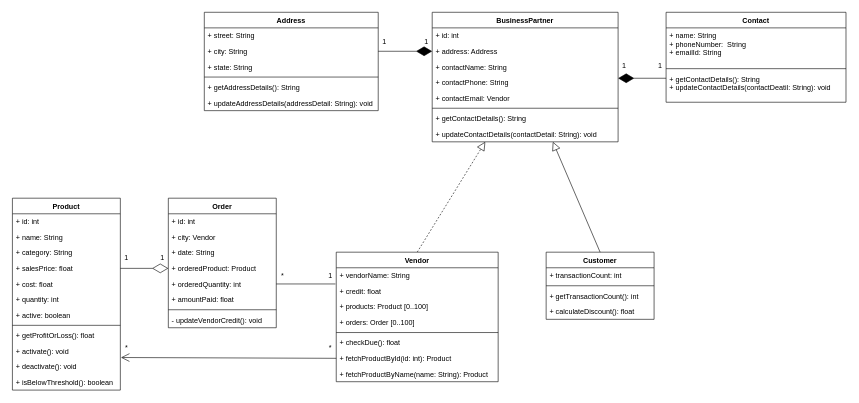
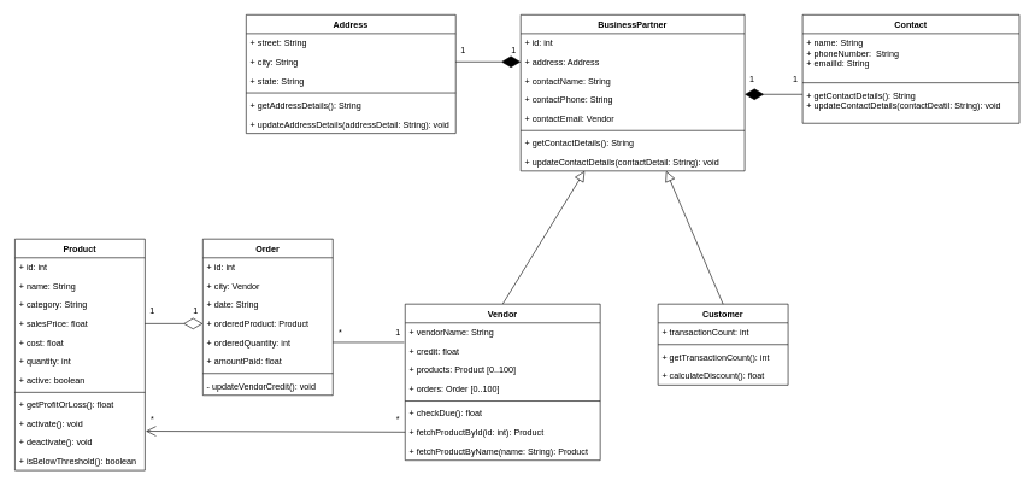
  <mxCell id="0" />
  <mxCell id="1" parent="0" />
  <mxCell id="2" value="Product" style="swimlane;fontStyle=1;align=center;verticalAlign=top;childLayout=stackLayout;horizontal=1;startSize=26;horizontalStack=0;resizeParent=1;resizeParentMax=0;resizeLast=0;collapsible=1;marginBottom=0;" vertex="1" parent="1"><mxGeometry x="20" y="330" width="180" height="320" as="geometry"><mxRectangle x="200" y="120" width="80" height="26" as="alternateBounds" /></mxGeometry></mxCell>
  <mxCell id="3" value="+ id: int" style="text;strokeColor=none;fillColor=none;align=left;verticalAlign=top;spacingLeft=4;spacingRight=4;overflow=hidden;rotatable=0;points=[[0,0.5],[1,0.5]];portConstraint=eastwest;" vertex="1" parent="2"><mxGeometry y="26" width="180" height="26" as="geometry" /></mxCell>
  <mxCell id="4" value="+ name: String" style="text;strokeColor=none;fillColor=none;align=left;verticalAlign=top;spacingLeft=4;spacingRight=4;overflow=hidden;rotatable=0;points=[[0,0.5],[1,0.5]];portConstraint=eastwest;" vertex="1" parent="2"><mxGeometry y="52" width="180" height="26" as="geometry" /></mxCell>
  <mxCell id="5" value="+ category: String" style="text;strokeColor=none;fillColor=none;align=left;verticalAlign=top;spacingLeft=4;spacingRight=4;overflow=hidden;rotatable=0;points=[[0,0.5],[1,0.5]];portConstraint=eastwest;" vertex="1" parent="2"><mxGeometry y="78" width="180" height="26" as="geometry" /></mxCell>
  <mxCell id="6" value="+ salesPrice: float" style="text;strokeColor=none;fillColor=none;align=left;verticalAlign=top;spacingLeft=4;spacingRight=4;overflow=hidden;rotatable=0;points=[[0,0.5],[1,0.5]];portConstraint=eastwest;" vertex="1" parent="2"><mxGeometry y="104" width="180" height="26" as="geometry" /></mxCell>
  <mxCell id="7" value="+ cost: float" style="text;strokeColor=none;fillColor=none;align=left;verticalAlign=top;spacingLeft=4;spacingRight=4;overflow=hidden;rotatable=0;points=[[0,0.5],[1,0.5]];portConstraint=eastwest;" vertex="1" parent="2"><mxGeometry y="130" width="180" height="26" as="geometry" /></mxCell>
  <mxCell id="8" value="+ quantity: int" style="text;strokeColor=none;fillColor=none;align=left;verticalAlign=top;spacingLeft=4;spacingRight=4;overflow=hidden;rotatable=0;points=[[0,0.5],[1,0.5]];portConstraint=eastwest;" vertex="1" parent="2"><mxGeometry y="156" width="180" height="26" as="geometry" /></mxCell>
  <mxCell id="9" value="+ active: boolean" style="text;strokeColor=none;fillColor=none;align=left;verticalAlign=top;spacingLeft=4;spacingRight=4;overflow=hidden;rotatable=0;points=[[0,0.5],[1,0.5]];portConstraint=eastwest;" vertex="1" parent="2"><mxGeometry y="182" width="180" height="26" as="geometry" /></mxCell>
  <mxCell id="10" value="" style="line;strokeWidth=1;fillColor=none;align=left;verticalAlign=middle;spacingTop=-1;spacingLeft=3;spacingRight=3;rotatable=0;labelPosition=right;points=[];portConstraint=eastwest;" vertex="1" parent="2"><mxGeometry y="208" width="180" height="8" as="geometry" /></mxCell>
  <mxCell id="11" value="+ getProfitOrLoss(): float" style="text;strokeColor=none;fillColor=none;align=left;verticalAlign=top;spacingLeft=4;spacingRight=4;overflow=hidden;rotatable=0;points=[[0,0.5],[1,0.5]];portConstraint=eastwest;" vertex="1" parent="2"><mxGeometry y="216" width="180" height="26" as="geometry" /></mxCell>
  <mxCell id="12" value="+ activate(): void" style="text;strokeColor=none;fillColor=none;align=left;verticalAlign=top;spacingLeft=4;spacingRight=4;overflow=hidden;rotatable=0;points=[[0,0.5],[1,0.5]];portConstraint=eastwest;" vertex="1" parent="2"><mxGeometry y="242" width="180" height="26" as="geometry" /></mxCell>
  <mxCell id="13" value="+ deactivate(): void" style="text;strokeColor=none;fillColor=none;align=left;verticalAlign=top;spacingLeft=4;spacingRight=4;overflow=hidden;rotatable=0;points=[[0,0.5],[1,0.5]];portConstraint=eastwest;" vertex="1" parent="2"><mxGeometry y="268" width="180" height="26" as="geometry" /></mxCell>
  <mxCell id="14" value="+ isBelowThreshold(): boolean" style="text;strokeColor=none;fillColor=none;align=left;verticalAlign=top;spacingLeft=4;spacingRight=4;overflow=hidden;rotatable=0;points=[[0,0.5],[1,0.5]];portConstraint=eastwest;" vertex="1" parent="2"><mxGeometry y="294" width="180" height="26" as="geometry" /></mxCell>
  <mxCell id="15" value="" style="endArrow=open;endFill=1;endSize=12;html=1;exitX=0;exitY=0.5;exitDx=0;exitDy=0;entryX=1.006;entryY=-0.09;entryDx=0;entryDy=0;entryPerimeter=0;" edge="1" parent="1" source="46" target="13"><mxGeometry width="160" relative="1" as="geometry"><mxPoint x="270" y="690" as="sourcePoint" /><mxPoint x="182" y="597" as="targetPoint" /></mxGeometry></mxCell>
  <mxCell id="16" value="" style="edgeStyle=elbowEdgeStyle;html=1;endArrow=none;elbow=vertical;exitX=1;exitY=0.5;exitDx=0;exitDy=0;entryX=-0.005;entryY=0.013;entryDx=0;entryDy=0;entryPerimeter=0;" edge="1" parent="1" source="63" target="41"><mxGeometry width="160" relative="1" as="geometry"><mxPoint x="310" y="750" as="sourcePoint" /><mxPoint x="520" y="459" as="targetPoint" /></mxGeometry></mxCell>
  <mxCell id="17" value="1" style="text;html=1;align=center;verticalAlign=middle;resizable=0;points=[];autosize=1;" vertex="1" parent="1"><mxGeometry x="200" y="420" width="20" height="20" as="geometry" /></mxCell>
  <mxCell id="18" value="1" style="text;html=1;align=center;verticalAlign=middle;resizable=0;points=[];autosize=1;" vertex="1" parent="1"><mxGeometry x="260" y="420" width="20" height="20" as="geometry" /></mxCell>
  <mxCell id="19" value="*" style="text;html=1;align=center;verticalAlign=middle;resizable=0;points=[];autosize=1;" vertex="1" parent="1"><mxGeometry x="200" y="570" width="20" height="20" as="geometry" /></mxCell>
  <mxCell id="20" value="*" style="text;html=1;align=center;verticalAlign=middle;resizable=0;points=[];autosize=1;" vertex="1" parent="1"><mxGeometry x="540" y="570" width="20" height="20" as="geometry" /></mxCell>
  <mxCell id="21" value="*" style="text;html=1;align=center;verticalAlign=middle;resizable=0;points=[];autosize=1;" vertex="1" parent="1"><mxGeometry x="460" y="450" width="20" height="20" as="geometry" /></mxCell>
  <mxCell id="22" value="1" style="text;html=1;align=center;verticalAlign=middle;resizable=0;points=[];autosize=1;" vertex="1" parent="1"><mxGeometry x="540" y="450" width="20" height="20" as="geometry" /></mxCell>
  <mxCell id="23" value="Customer" style="swimlane;fontStyle=1;align=center;verticalAlign=top;childLayout=stackLayout;horizontal=1;startSize=26;horizontalStack=0;resizeParent=1;resizeParentMax=0;resizeLast=0;collapsible=1;marginBottom=0;" vertex="1" parent="1"><mxGeometry x="910" y="420" width="180" height="112" as="geometry"><mxRectangle x="200" y="120" width="80" height="26" as="alternateBounds" /></mxGeometry></mxCell>
  <mxCell id="24" value="+ transactionCount: int" style="text;strokeColor=none;fillColor=none;align=left;verticalAlign=top;spacingLeft=4;spacingRight=4;overflow=hidden;rotatable=0;points=[[0,0.5],[1,0.5]];portConstraint=eastwest;" vertex="1" parent="23"><mxGeometry y="26" width="180" height="26" as="geometry" /></mxCell>
  <mxCell id="25" value="" style="line;strokeWidth=1;fillColor=none;align=left;verticalAlign=middle;spacingTop=-1;spacingLeft=3;spacingRight=3;rotatable=0;labelPosition=right;points=[];portConstraint=eastwest;" vertex="1" parent="23"><mxGeometry y="52" width="180" height="8" as="geometry" /></mxCell>
  <mxCell id="26" value="+ getTransactionCount(): int" style="text;strokeColor=none;fillColor=none;align=left;verticalAlign=top;spacingLeft=4;spacingRight=4;overflow=hidden;rotatable=0;points=[[0,0.5],[1,0.5]];portConstraint=eastwest;" vertex="1" parent="23"><mxGeometry y="60" width="180" height="26" as="geometry" /></mxCell>
  <mxCell id="27" value="+ calculateDiscount(): float" style="text;strokeColor=none;fillColor=none;align=left;verticalAlign=top;spacingLeft=4;spacingRight=4;overflow=hidden;rotatable=0;points=[[0,0.5],[1,0.5]];portConstraint=eastwest;" vertex="1" parent="23"><mxGeometry y="86" width="180" height="26" as="geometry" /></mxCell>
  <mxCell id="28" value="BusinessPartner" style="swimlane;fontStyle=1;align=center;verticalAlign=top;childLayout=stackLayout;horizontal=1;startSize=26;horizontalStack=0;resizeParent=1;resizeParentMax=0;resizeLast=0;collapsible=1;marginBottom=0;" vertex="1" parent="1"><mxGeometry x="720" y="20" width="310" height="216" as="geometry"><mxRectangle x="200" y="120" width="80" height="26" as="alternateBounds" /></mxGeometry></mxCell>
  <mxCell id="29" value="+ id: int" style="text;strokeColor=none;fillColor=none;align=left;verticalAlign=top;spacingLeft=4;spacingRight=4;overflow=hidden;rotatable=0;points=[[0,0.5],[1,0.5]];portConstraint=eastwest;" vertex="1" parent="28"><mxGeometry y="26" width="310" height="26" as="geometry" /></mxCell>
  <mxCell id="30" value="+ address: Address" style="text;strokeColor=none;fillColor=none;align=left;verticalAlign=top;spacingLeft=4;spacingRight=4;overflow=hidden;rotatable=0;points=[[0,0.5],[1,0.5]];portConstraint=eastwest;" vertex="1" parent="28"><mxGeometry y="52" width="310" height="26" as="geometry" /></mxCell>
  <mxCell id="31" value="+ contactName: String" style="text;strokeColor=none;fillColor=none;align=left;verticalAlign=top;spacingLeft=4;spacingRight=4;overflow=hidden;rotatable=0;points=[[0,0.5],[1,0.5]];portConstraint=eastwest;" vertex="1" parent="28"><mxGeometry y="78" width="310" height="26" as="geometry" /></mxCell>
  <mxCell id="32" value="+ contactPhone: String" style="text;strokeColor=none;fillColor=none;align=left;verticalAlign=top;spacingLeft=4;spacingRight=4;overflow=hidden;rotatable=0;points=[[0,0.5],[1,0.5]];portConstraint=eastwest;" vertex="1" parent="28"><mxGeometry y="104" width="310" height="26" as="geometry" /></mxCell>
  <mxCell id="33" value="+ contactEmail: Vendor" style="text;strokeColor=none;fillColor=none;align=left;verticalAlign=top;spacingLeft=4;spacingRight=4;overflow=hidden;rotatable=0;points=[[0,0.5],[1,0.5]];portConstraint=eastwest;" vertex="1" parent="28"><mxGeometry y="130" width="310" height="26" as="geometry" /></mxCell>
  <mxCell id="34" value="" style="line;strokeWidth=1;fillColor=none;align=left;verticalAlign=middle;spacingTop=-1;spacingLeft=3;spacingRight=3;rotatable=0;labelPosition=right;points=[];portConstraint=eastwest;" vertex="1" parent="28"><mxGeometry y="156" width="310" height="8" as="geometry" /></mxCell>
  <mxCell id="35" value="+ getContactDetails(): String" style="text;strokeColor=none;fillColor=none;align=left;verticalAlign=top;spacingLeft=4;spacingRight=4;overflow=hidden;rotatable=0;points=[[0,0.5],[1,0.5]];portConstraint=eastwest;" vertex="1" parent="28"><mxGeometry y="164" width="310" height="26" as="geometry" /></mxCell>
  <mxCell id="36" value="+ updateContactDetails(contactDetail: String): void" style="text;strokeColor=none;fillColor=none;align=left;verticalAlign=top;spacingLeft=4;spacingRight=4;overflow=hidden;rotatable=0;points=[[0,0.5],[1,0.5]];portConstraint=eastwest;" vertex="1" parent="28"><mxGeometry y="190" width="310" height="26" as="geometry" /></mxCell>
- <mxCell id="37" value="" style="edgeStyle=none;html=1;endSize=12;endArrow=block;endFill=0;exitX=0.5;exitY=0;exitDx=0;exitDy=0;dashed=1;" edge="1" parent="1" source="39" target="28"><mxGeometry width="160" relative="1" as="geometry"><mxPoint x="510" y="260" as="sourcePoint" /><mxPoint x="670" y="260" as="targetPoint" /></mxGeometry></mxCell>
+ <mxCell id="37" value="" style="edgeStyle=none;html=1;endSize=12;endArrow=block;endFill=0;exitX=0.5;exitY=0;exitDx=0;exitDy=0;" edge="1" parent="1" source="39" target="28"><mxGeometry width="160" relative="1" as="geometry"><mxPoint x="510" y="260" as="sourcePoint" /><mxPoint x="670" y="260" as="targetPoint" /></mxGeometry></mxCell>
  <mxCell id="38" value="" style="edgeStyle=none;html=1;endSize=12;endArrow=block;endFill=0;exitX=0.5;exitY=0;exitDx=0;exitDy=0;" edge="1" parent="1" source="23" target="28"><mxGeometry width="160" relative="1" as="geometry"><mxPoint x="685" y="430" as="sourcePoint" /><mxPoint x="857.043" y="350" as="targetPoint" /></mxGeometry></mxCell>
  <mxCell id="39" value="Vendor" style="swimlane;fontStyle=1;align=center;verticalAlign=top;childLayout=stackLayout;horizontal=1;startSize=26;horizontalStack=0;resizeParent=1;resizeParentMax=0;resizeLast=0;collapsible=1;marginBottom=0;" vertex="1" parent="1"><mxGeometry x="560" y="420" width="270" height="216" as="geometry"><mxRectangle x="200" y="120" width="80" height="26" as="alternateBounds" /></mxGeometry></mxCell>
  <mxCell id="40" value="+ vendorName: String" style="text;strokeColor=none;fillColor=none;align=left;verticalAlign=top;spacingLeft=4;spacingRight=4;overflow=hidden;rotatable=0;points=[[0,0.5],[1,0.5]];portConstraint=eastwest;" vertex="1" parent="39"><mxGeometry y="26" width="270" height="26" as="geometry" /></mxCell>
  <mxCell id="41" value="+ credit: float" style="text;strokeColor=none;fillColor=none;align=left;verticalAlign=top;spacingLeft=4;spacingRight=4;overflow=hidden;rotatable=0;points=[[0,0.5],[1,0.5]];portConstraint=eastwest;" vertex="1" parent="39"><mxGeometry y="52" width="270" height="26" as="geometry" /></mxCell>
  <mxCell id="42" value="+ products: Product [0..100]" style="text;strokeColor=none;fillColor=none;align=left;verticalAlign=top;spacingLeft=4;spacingRight=4;overflow=hidden;rotatable=0;points=[[0,0.5],[1,0.5]];portConstraint=eastwest;" vertex="1" parent="39"><mxGeometry y="78" width="270" height="26" as="geometry" /></mxCell>
  <mxCell id="43" value="+ orders: Order [0..100]" style="text;strokeColor=none;fillColor=none;align=left;verticalAlign=top;spacingLeft=4;spacingRight=4;overflow=hidden;rotatable=0;points=[[0,0.5],[1,0.5]];portConstraint=eastwest;" vertex="1" parent="39"><mxGeometry y="104" width="270" height="26" as="geometry" /></mxCell>
  <mxCell id="44" value="" style="line;strokeWidth=1;fillColor=none;align=left;verticalAlign=middle;spacingTop=-1;spacingLeft=3;spacingRight=3;rotatable=0;labelPosition=right;points=[];portConstraint=eastwest;" vertex="1" parent="39"><mxGeometry y="130" width="270" height="8" as="geometry" /></mxCell>
  <mxCell id="45" value="+ checkDue(): float" style="text;strokeColor=none;fillColor=none;align=left;verticalAlign=top;spacingLeft=4;spacingRight=4;overflow=hidden;rotatable=0;points=[[0,0.5],[1,0.5]];portConstraint=eastwest;" vertex="1" parent="39"><mxGeometry y="138" width="270" height="26" as="geometry" /></mxCell>
  <mxCell id="46" value="+ fetchProductById(id: int): Product" style="text;strokeColor=none;fillColor=none;align=left;verticalAlign=top;spacingLeft=4;spacingRight=4;overflow=hidden;rotatable=0;points=[[0,0.5],[1,0.5]];portConstraint=eastwest;" vertex="1" parent="39"><mxGeometry y="164" width="270" height="26" as="geometry" /></mxCell>
  <mxCell id="47" value="+ fetchProductByName(name: String): Product" style="text;strokeColor=none;fillColor=none;align=left;verticalAlign=top;spacingLeft=4;spacingRight=4;overflow=hidden;rotatable=0;points=[[0,0.5],[1,0.5]];portConstraint=eastwest;" vertex="1" parent="39"><mxGeometry y="190" width="270" height="26" as="geometry" /></mxCell>
  <mxCell id="48" value="Address" style="swimlane;fontStyle=1;align=center;verticalAlign=top;childLayout=stackLayout;horizontal=1;startSize=26;horizontalStack=0;resizeParent=1;resizeParentMax=0;resizeLast=0;collapsible=1;marginBottom=0;" vertex="1" parent="1"><mxGeometry x="340" y="20" width="290" height="164" as="geometry"><mxRectangle x="200" y="120" width="80" height="26" as="alternateBounds" /></mxGeometry></mxCell>
  <mxCell id="49" value="+ street: String" style="text;strokeColor=none;fillColor=none;align=left;verticalAlign=top;spacingLeft=4;spacingRight=4;overflow=hidden;rotatable=0;points=[[0,0.5],[1,0.5]];portConstraint=eastwest;" vertex="1" parent="48"><mxGeometry y="26" width="290" height="26" as="geometry" /></mxCell>
  <mxCell id="50" value="+ city: String" style="text;strokeColor=none;fillColor=none;align=left;verticalAlign=top;spacingLeft=4;spacingRight=4;overflow=hidden;rotatable=0;points=[[0,0.5],[1,0.5]];portConstraint=eastwest;" vertex="1" parent="48"><mxGeometry y="52" width="290" height="26" as="geometry" /></mxCell>
  <mxCell id="51" value="+ state: String" style="text;strokeColor=none;fillColor=none;align=left;verticalAlign=top;spacingLeft=4;spacingRight=4;overflow=hidden;rotatable=0;points=[[0,0.5],[1,0.5]];portConstraint=eastwest;" vertex="1" parent="48"><mxGeometry y="78" width="290" height="26" as="geometry" /></mxCell>
  <mxCell id="52" value="" style="line;strokeWidth=1;fillColor=none;align=left;verticalAlign=middle;spacingTop=-1;spacingLeft=3;spacingRight=3;rotatable=0;labelPosition=right;points=[];portConstraint=eastwest;" vertex="1" parent="48"><mxGeometry y="104" width="290" height="8" as="geometry" /></mxCell>
  <mxCell id="53" value="+ getAddressDetails(): String" style="text;strokeColor=none;fillColor=none;align=left;verticalAlign=top;spacingLeft=4;spacingRight=4;overflow=hidden;rotatable=0;points=[[0,0.5],[1,0.5]];portConstraint=eastwest;" vertex="1" parent="48"><mxGeometry y="112" width="290" height="26" as="geometry" /></mxCell>
  <mxCell id="54" value="+ updateAddressDetails(addressDetail: String): void" style="text;strokeColor=none;fillColor=none;align=left;verticalAlign=top;spacingLeft=4;spacingRight=4;overflow=hidden;rotatable=0;points=[[0,0.5],[1,0.5]];portConstraint=eastwest;" vertex="1" parent="48"><mxGeometry y="138" width="290" height="26" as="geometry" /></mxCell>
  <mxCell id="55" value="" style="endArrow=diamondThin;endFill=1;endSize=24;html=1;exitX=1;exitY=0.5;exitDx=0;exitDy=0;entryX=0;entryY=0.5;entryDx=0;entryDy=0;" edge="1" parent="1" source="50" target="30"><mxGeometry width="160" relative="1" as="geometry"><mxPoint x="470" y="250" as="sourcePoint" /><mxPoint x="630" y="250" as="targetPoint" /></mxGeometry></mxCell>
  <mxCell id="56" value="1" style="text;html=1;align=center;verticalAlign=middle;resizable=0;points=[];autosize=1;" vertex="1" parent="1"><mxGeometry x="630" y="60" width="20" height="20" as="geometry" /></mxCell>
  <mxCell id="57" value="1" style="text;html=1;align=center;verticalAlign=middle;resizable=0;points=[];autosize=1;" vertex="1" parent="1"><mxGeometry x="700" y="60" width="20" height="20" as="geometry" /></mxCell>
  <mxCell id="58" value="Order" style="swimlane;fontStyle=1;align=center;verticalAlign=top;childLayout=stackLayout;horizontal=1;startSize=26;horizontalStack=0;resizeParent=1;resizeParentMax=0;resizeLast=0;collapsible=1;marginBottom=0;" vertex="1" parent="1"><mxGeometry x="280" y="330" width="180" height="216" as="geometry"><mxRectangle x="200" y="120" width="80" height="26" as="alternateBounds" /></mxGeometry></mxCell>
  <mxCell id="59" value="+ id: int" style="text;strokeColor=none;fillColor=none;align=left;verticalAlign=top;spacingLeft=4;spacingRight=4;overflow=hidden;rotatable=0;points=[[0,0.5],[1,0.5]];portConstraint=eastwest;" vertex="1" parent="58"><mxGeometry y="26" width="180" height="26" as="geometry" /></mxCell>
  <mxCell id="60" value="+ city: Vendor" style="text;strokeColor=none;fillColor=none;align=left;verticalAlign=top;spacingLeft=4;spacingRight=4;overflow=hidden;rotatable=0;points=[[0,0.5],[1,0.5]];portConstraint=eastwest;" vertex="1" parent="58"><mxGeometry y="52" width="180" height="26" as="geometry" /></mxCell>
  <mxCell id="61" value="+ date: String" style="text;strokeColor=none;fillColor=none;align=left;verticalAlign=top;spacingLeft=4;spacingRight=4;overflow=hidden;rotatable=0;points=[[0,0.5],[1,0.5]];portConstraint=eastwest;" vertex="1" parent="58"><mxGeometry y="78" width="180" height="26" as="geometry" /></mxCell>
  <mxCell id="62" value="+ orderedProduct: Product" style="text;strokeColor=none;fillColor=none;align=left;verticalAlign=top;spacingLeft=4;spacingRight=4;overflow=hidden;rotatable=0;points=[[0,0.5],[1,0.5]];portConstraint=eastwest;" vertex="1" parent="58"><mxGeometry y="104" width="180" height="26" as="geometry" /></mxCell>
  <mxCell id="63" value="+ orderedQuantity: int" style="text;strokeColor=none;fillColor=none;align=left;verticalAlign=top;spacingLeft=4;spacingRight=4;overflow=hidden;rotatable=0;points=[[0,0.5],[1,0.5]];portConstraint=eastwest;" vertex="1" parent="58"><mxGeometry y="130" width="180" height="26" as="geometry" /></mxCell>
  <mxCell id="64" value="+ amountPaid: float" style="text;strokeColor=none;fillColor=none;align=left;verticalAlign=top;spacingLeft=4;spacingRight=4;overflow=hidden;rotatable=0;points=[[0,0.5],[1,0.5]];portConstraint=eastwest;" vertex="1" parent="58"><mxGeometry y="156" width="180" height="26" as="geometry" /></mxCell>
  <mxCell id="65" value="" style="line;strokeWidth=1;fillColor=none;align=left;verticalAlign=middle;spacingTop=-1;spacingLeft=3;spacingRight=3;rotatable=0;labelPosition=right;points=[];portConstraint=eastwest;" vertex="1" parent="58"><mxGeometry y="182" width="180" height="8" as="geometry" /></mxCell>
  <mxCell id="66" value="- updateVendorCredit(): void" style="text;strokeColor=none;fillColor=none;align=left;verticalAlign=top;spacingLeft=4;spacingRight=4;overflow=hidden;rotatable=0;points=[[0,0.5],[1,0.5]];portConstraint=eastwest;" vertex="1" parent="58"><mxGeometry y="190" width="180" height="26" as="geometry" /></mxCell>
  <mxCell id="67" value="" style="endArrow=diamondThin;endFill=0;endSize=24;html=1;exitX=1;exitY=0.5;exitDx=0;exitDy=0;entryX=0;entryY=0.5;entryDx=0;entryDy=0;" edge="1" parent="1" source="6" target="62"><mxGeometry width="160" relative="1" as="geometry"><mxPoint x="300" y="630" as="sourcePoint" /><mxPoint x="460" y="630" as="targetPoint" /></mxGeometry></mxCell>
  <mxCell id="68" value="Contact" style="swimlane;fontStyle=1;align=center;verticalAlign=top;childLayout=stackLayout;horizontal=1;startSize=26;horizontalStack=0;resizeParent=1;resizeParentMax=0;resizeLast=0;collapsible=1;marginBottom=0;" vertex="1" parent="1"><mxGeometry x="1110" y="20" width="300" height="150" as="geometry" /></mxCell>
  <mxCell id="69" value="+ name: String&#10;+ phoneNumber:  String&#10;+ emailId: String" style="text;strokeColor=none;fillColor=none;align=left;verticalAlign=top;spacingLeft=4;spacingRight=4;overflow=hidden;rotatable=0;points=[[0,0.5],[1,0.5]];portConstraint=eastwest;" vertex="1" parent="68"><mxGeometry y="26" width="300" height="64" as="geometry" /></mxCell>
  <mxCell id="70" value="" style="line;strokeWidth=1;fillColor=none;align=left;verticalAlign=middle;spacingTop=-1;spacingLeft=3;spacingRight=3;rotatable=0;labelPosition=right;points=[];portConstraint=eastwest;" vertex="1" parent="68"><mxGeometry y="90" width="300" height="8" as="geometry" /></mxCell>
  <mxCell id="71" value="+ getContactDetails(): String&#10;+ updateContactDetails(contactDeatil: String): void&#10;" style="text;strokeColor=none;fillColor=none;align=left;verticalAlign=top;spacingLeft=4;spacingRight=4;overflow=hidden;rotatable=0;points=[[0,0.5],[1,0.5]];portConstraint=eastwest;" vertex="1" parent="68"><mxGeometry y="98" width="300" height="52" as="geometry" /></mxCell>
  <mxCell id="72" value="" style="endArrow=diamondThin;endFill=1;endSize=24;html=1;rounded=0;" edge="1" parent="1"><mxGeometry width="160" relative="1" as="geometry"><mxPoint x="1110" y="130" as="sourcePoint" /><mxPoint x="1030" y="130" as="targetPoint" /></mxGeometry></mxCell>
  <mxCell id="73" value="1" style="text;html=1;align=center;verticalAlign=middle;resizable=0;points=[];autosize=1;strokeColor=none;fillColor=none;" vertex="1" parent="1"><mxGeometry x="1030" y="100" width="20" height="20" as="geometry" /></mxCell>
  <mxCell id="74" value="1" style="text;html=1;align=center;verticalAlign=middle;resizable=0;points=[];autosize=1;strokeColor=none;fillColor=none;" vertex="1" parent="1"><mxGeometry x="1090" y="100" width="20" height="20" as="geometry" /></mxCell>
